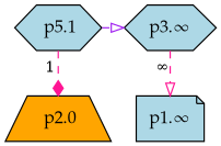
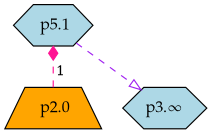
  digraph {
    rankdir=TB
    node [fillcolor=lightblue fontname=Palatino fontsize=14 shape=hexagon style=filled]
    edge [arrowhead=onormal color=deeppink dir=forward fontsize=12 labeldistance=1.5 style=dashed]
    n1 [fillcolor=orange label=" p2.0" shape=trapezium]
    n2 [label=" p5.1"]
    n3 [label="p3.∞"]
-   n4 [label="p1.∞" shape=note]
    subgraph sub_1 {
      rank=max
      n1
    }
    subgraph sub_2 {
      rank=min
      n2
    }
-   n2 -> n1 [arrowhead=diamond taillabel=1]
+   n1 -> n2 [arrowhead=diamond taillabel=1]
    n2 -> n3 [color=purple constraint=false]
-   n3 -> n4 [taillabel="∞"]
  }
